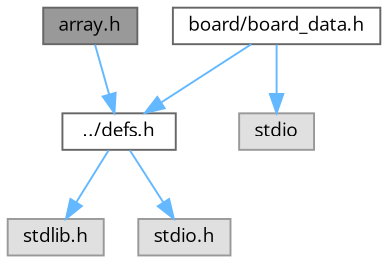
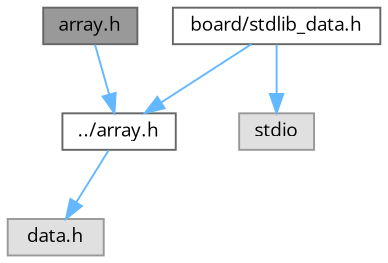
  digraph {
    fontname="Open Sans"
    node [color=grey60 fillcolor="#E0E0E0" fontname="Open Sans" fontsize=10 shape=box style=filled]
    edge [color=steelblue1 fontname="Open Sans" fontsize=10 labelfontname=Helvetica labelfontsize=10 style=solid]
    n1 [color=gray40 fillcolor=grey60 fontcolor=black height=0.2 label="array.h" width=0.4]
-   n2 [color=grey40 fillcolor=white height=0.2 label="../defs.h" width=0.4]
-   n3 [height=0.2 label="stdlib.h" width=0.4]
-   n4 [height=0.2 label="stdio.h" width=0.4]
-   n5 [color=grey40 fillcolor=white height=0.2 label="board/board_data.h" width=0.4]
+   n2 [color=grey40 fillcolor=white height=0.2 label="../array.h" width=0.4]
+   n3 [height=0.2 label="data.h" width=0.4]
+   n5 [color=grey40 fillcolor=white height=0.2 label="board/stdlib_data.h" width=0.4]
    n6 [height=0.2 label=stdio width=0.4]
    n1 -> n2
    n2 -> n3
-   n2 -> n4
    n5 -> n2
    n5 -> n6
  }
